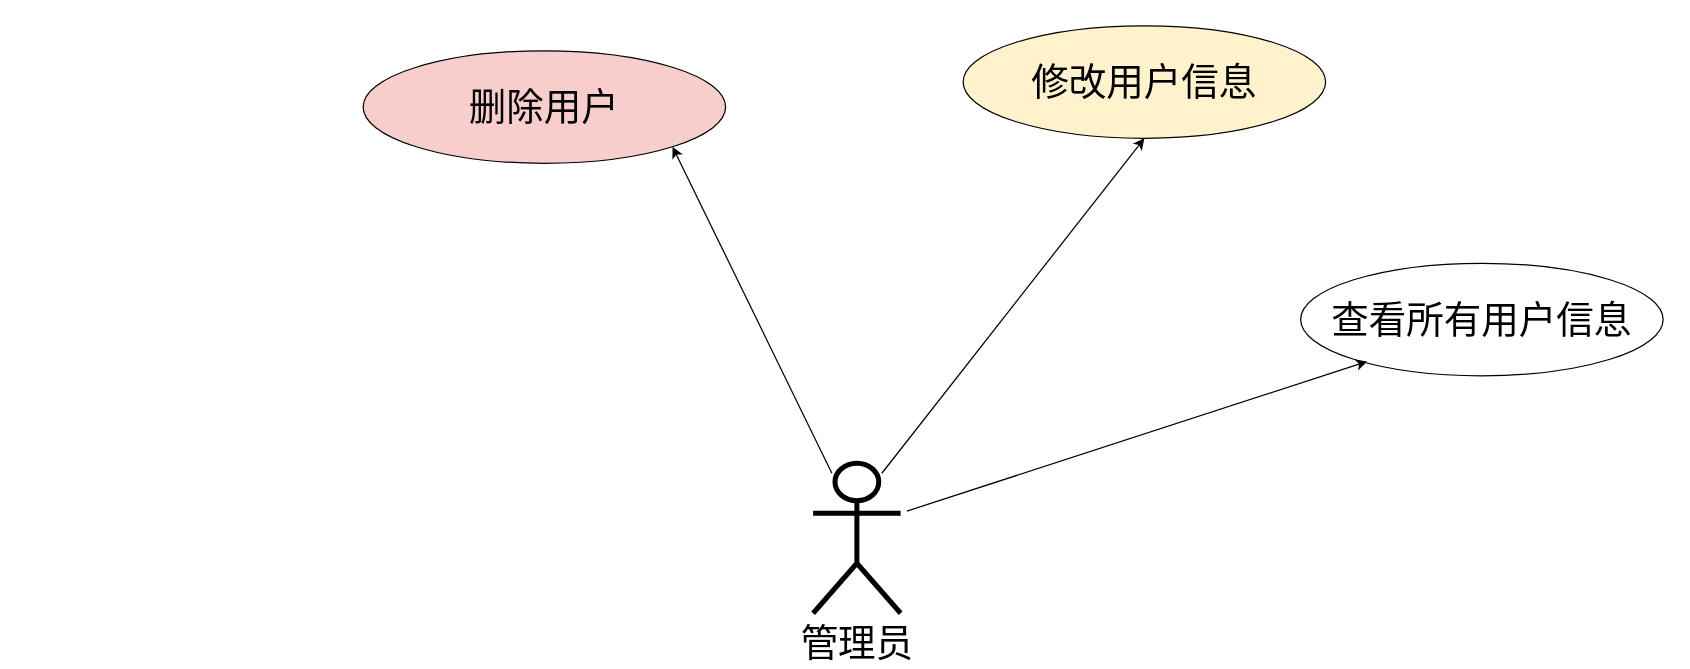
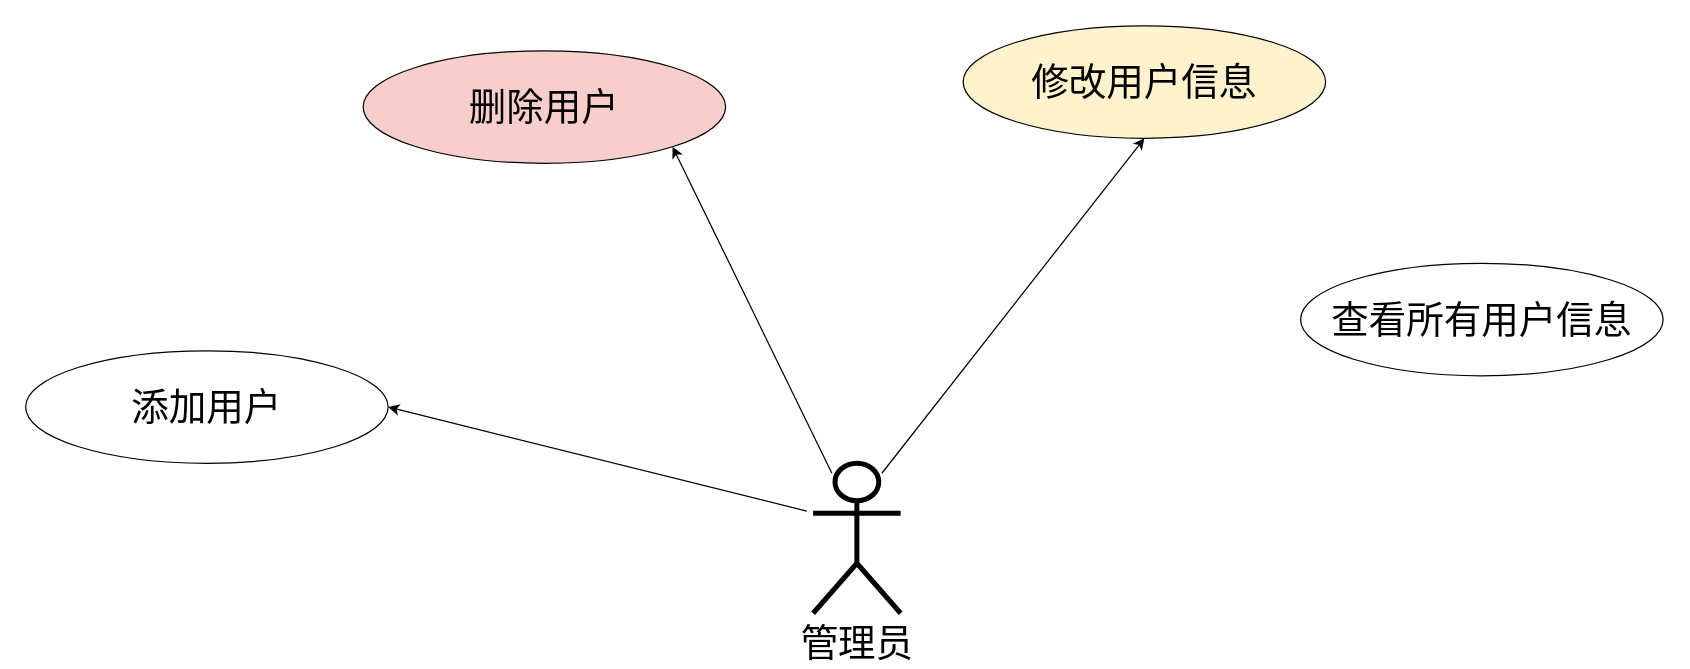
  <mxCell id="0" />
  <mxCell id="1" parent="0" />
+ <mxCell id="2" style="rounded=0;orthogonalLoop=1;jettySize=auto;html=1;exitX=0;exitY=0.333;exitDx=0;exitDy=0;exitPerimeter=0;entryX=1;entryY=0.5;entryDx=0;entryDy=0;" edge="1" parent="1" source="5" target="9"><mxGeometry relative="1" as="geometry" /></mxCell>
  <mxCell id="3" style="rounded=0;orthogonalLoop=1;jettySize=auto;html=1;exitX=0.25;exitY=0.1;exitDx=0;exitDy=0;exitPerimeter=0;entryX=1;entryY=1;entryDx=0;entryDy=0;" edge="1" parent="1" source="5" target="7"><mxGeometry relative="1" as="geometry" /></mxCell>
  <mxCell id="4" style="edgeStyle=none;rounded=0;orthogonalLoop=1;jettySize=auto;html=1;exitX=0.75;exitY=0.1;exitDx=0;exitDy=0;exitPerimeter=0;entryX=0.5;entryY=1;entryDx=0;entryDy=0;" edge="1" parent="1" source="5" target="8"><mxGeometry relative="1" as="geometry" /></mxCell>
  <mxCell id="5" value="&lt;font style=&quot;font-size: 30px;&quot;&gt;管理员&lt;/font&gt;" style="shape=umlActor;verticalLabelPosition=bottom;verticalAlign=top;html=1;outlineConnect=0;strokeWidth=4;perimeterSpacing=5;shadow=0;" vertex="1" parent="1"><mxGeometry x="650" y="370" width="70" height="120" as="geometry" /></mxCell>
  <mxCell id="6" value="&lt;font style=&quot;font-size: 30px;&quot;&gt;查看所有用户信息&lt;/font&gt;" style="ellipse;whiteSpace=wrap;html=1;" vertex="1" parent="1"><mxGeometry x="1040" y="210" width="290" height="90" as="geometry" /></mxCell>
  <mxCell id="7" value="&lt;font style=&quot;font-size: 30px;&quot;&gt;删除用户&lt;/font&gt;" style="ellipse;whiteSpace=wrap;html=1;fillColor=#f8cecc;" vertex="1" parent="1"><mxGeometry x="290" y="40" width="290" height="90" as="geometry" /></mxCell>
  <mxCell id="8" value="&lt;span style=&quot;font-size: 30px;&quot;&gt;修改用户信息&lt;/span&gt;" style="ellipse;whiteSpace=wrap;html=1;fillColor=#fff2cc;" vertex="1" parent="1"><mxGeometry x="770" y="20" width="290" height="90" as="geometry" /></mxCell>
- <mxCell id="10" style="edgeStyle=none;rounded=0;orthogonalLoop=1;jettySize=auto;html=1;exitX=1;exitY=0.333;exitDx=0;exitDy=0;exitPerimeter=0;entryX=0.184;entryY=0.873;entryDx=0;entryDy=0;entryPerimeter=0;" edge="1" parent="1" source="5" target="6"><mxGeometry relative="1" as="geometry" /></mxCell>
+ <mxCell id="9" value="&lt;font style=&quot;font-size: 30px;&quot;&gt;添加用户&lt;/font&gt;" style="ellipse;whiteSpace=wrap;html=1;" vertex="1" parent="1"><mxGeometry x="20" y="280" width="290" height="90" as="geometry" /></mxCell>
